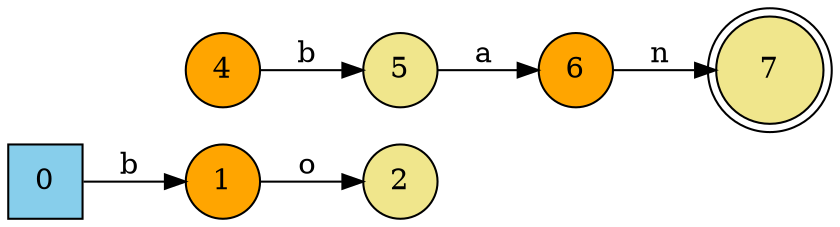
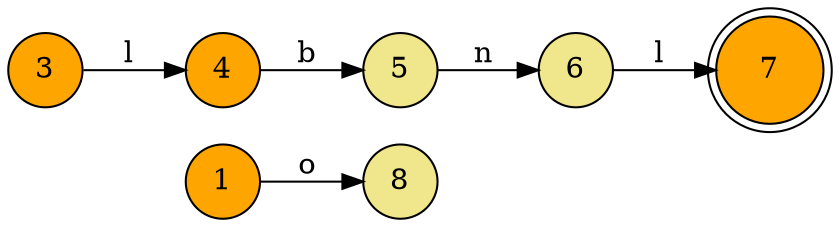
  digraph {
    rankdir=LR
    node [fillcolor=orange shape=circle style=filled]
-   0 [fillcolor=skyblue shape=square]
    1
-   2 [fillcolor=khaki]
+   2 [fillcolor=khaki label=8]
+   3
    4
    5 [fillcolor=khaki]
-   6
-   7 [fillcolor=khaki shape=doublecircle]
-   0 -> 1 [label="b "]
+   6 [fillcolor=khaki]
+   7 [shape=doublecircle]
    1 -> 2 [label="o "]
+   3 -> 4 [label="l "]
    4 -> 5 [label="b "]
-   5 -> 6 [label="a "]
-   6 -> 7 [label="n "]
+   5 -> 6 [label="n "]
+   6 -> 7 [label="l "]
  }
